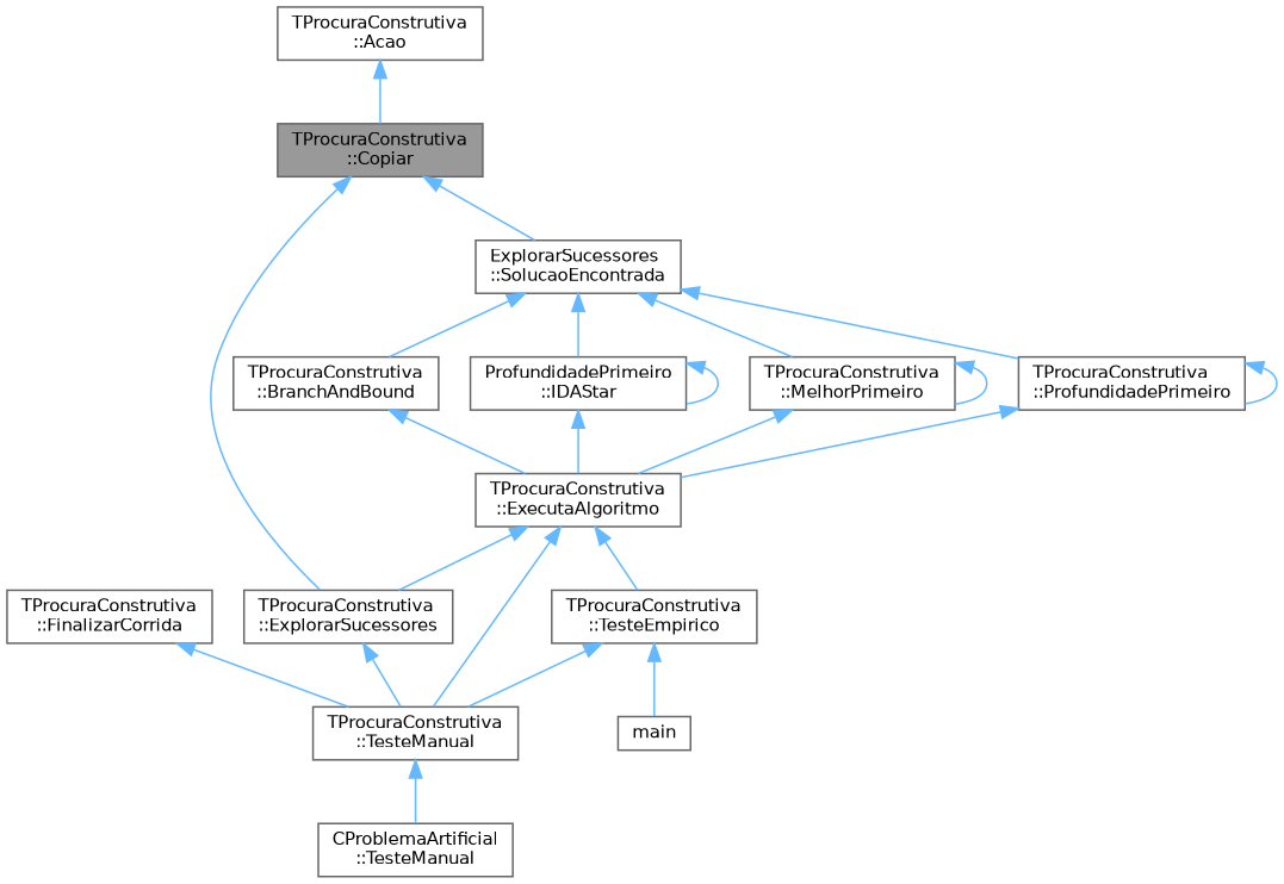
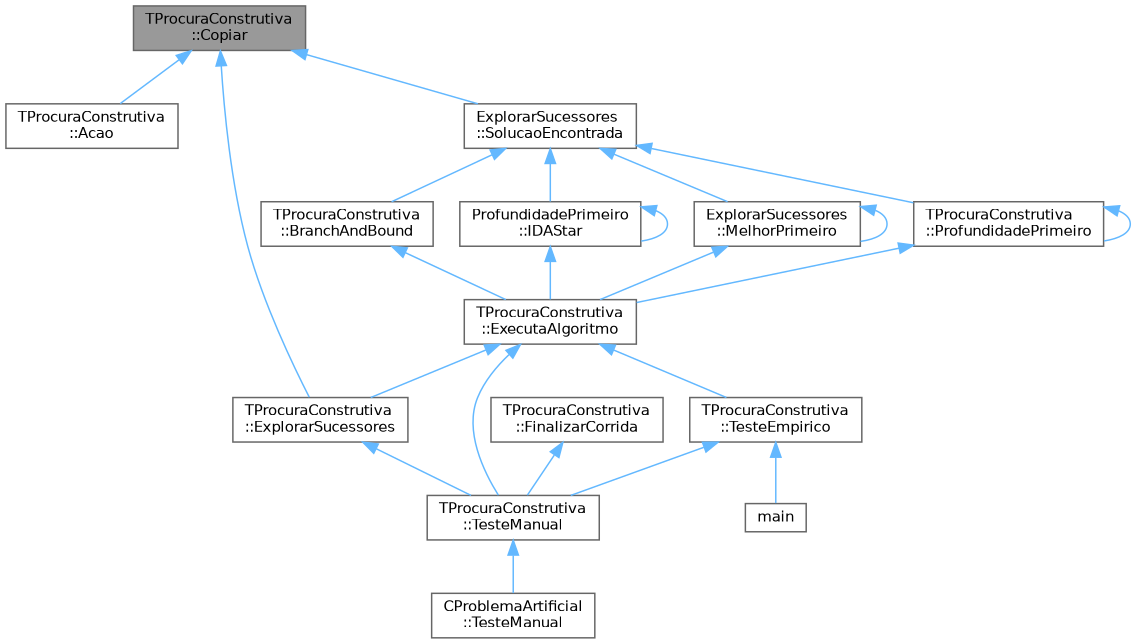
  digraph {
    rankdir=TB
    node [color=grey40 fillcolor=white fontname=Helvetica fontsize=10 shape=box style=filled]
    edge [color=steelblue1 dir=back fontname=Helvetica fontsize=10 labelfontname=Helvetica labelfontsize=10 style=solid]
    n1 [color=gray40 fillcolor=grey60 fontcolor=black height=0.2 label="TProcuraConstrutiva\l::Copiar" width=0.4]
    n2 [height=0.2 label="TProcuraConstrutiva\l::Acao" width=0.4]
    n3 [height=0.2 label="TProcuraConstrutiva\l::ExplorarSucessores" width=0.4]
    n4 [height=0.2 label="ExplorarSucessores\l::SolucaoEncontrada" width=0.4]
    n5 [height=0.2 label="TProcuraConstrutiva\l::TesteManual" width=0.4]
    n6 [height=0.2 label="TProcuraConstrutiva\l::FinalizarCorrida" width=0.4]
    n7 [height=0.2 label="TProcuraConstrutiva\l::BranchAndBound" width=0.4]
    n8 [height=0.2 label="ProfundidadePrimeiro\l::IDAStar" width=0.4]
-   n9 [height=0.2 label="TProcuraConstrutiva\l::MelhorPrimeiro" width=0.4]
+   n9 [height=0.2 label="ExplorarSucessores\l::MelhorPrimeiro" width=0.4]
    n10 [height=0.2 label="TProcuraConstrutiva\l::ProfundidadePrimeiro" width=0.4]
    n11 [height=0.2 label="CProblemaArtificial\l::TesteManual" width=0.4]
    n12 [height=0.2 label=main width=0.4]
    n13 [height=0.2 label="TProcuraConstrutiva\l::ExecutaAlgoritmo" width=0.4]
    n14 [height=0.2 label="TProcuraConstrutiva\l::TesteEmpirico" width=0.4]
-   n2 -> n1
+   n1 -> n2
    n1 -> n3
    n1 -> n4
    n3 -> n5
    n4 -> n7
    n4 -> n8
    n4 -> n9
    n4 -> n10
    n5 -> n11
    n6 -> n5
    n7 -> n13
    n8 -> n8
    n8 -> n13
    n9 -> n9
    n9 -> n13
    n10 -> n10
    n10 -> n13
    n13 -> n3
    n13 -> n5
    n13 -> n14
    n14 -> n5
    n14 -> n12
  }
